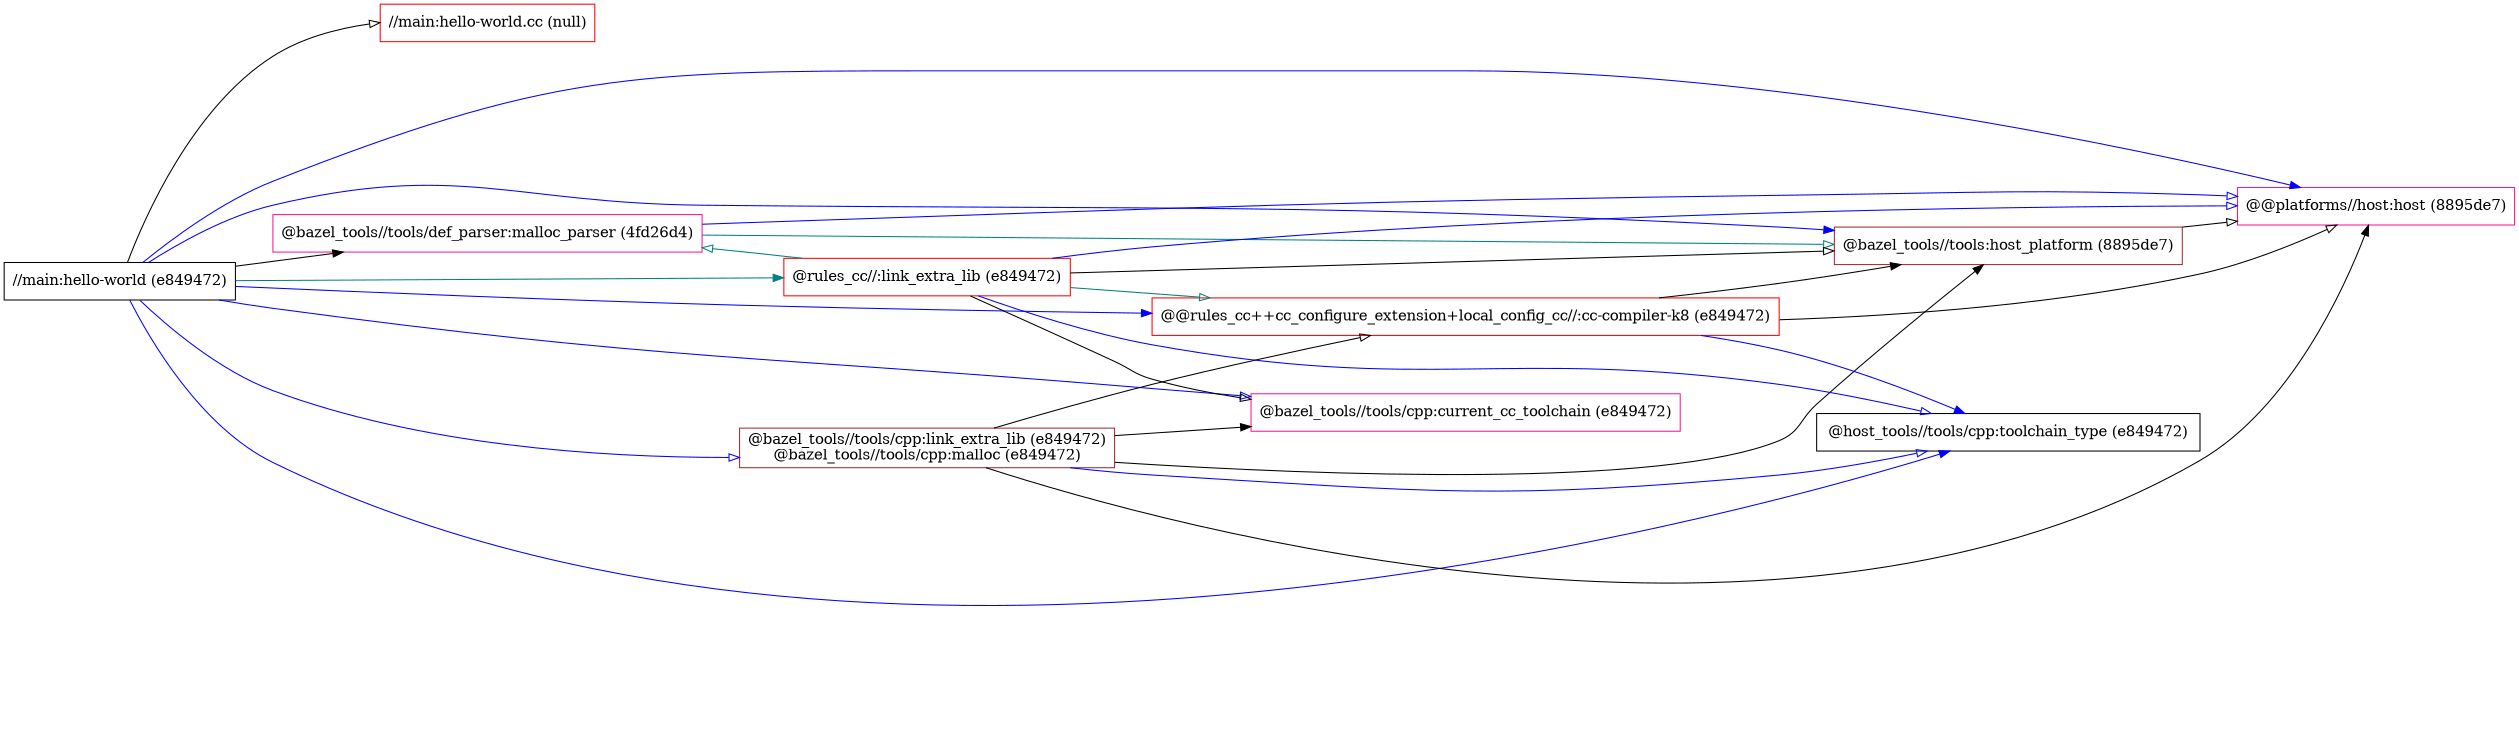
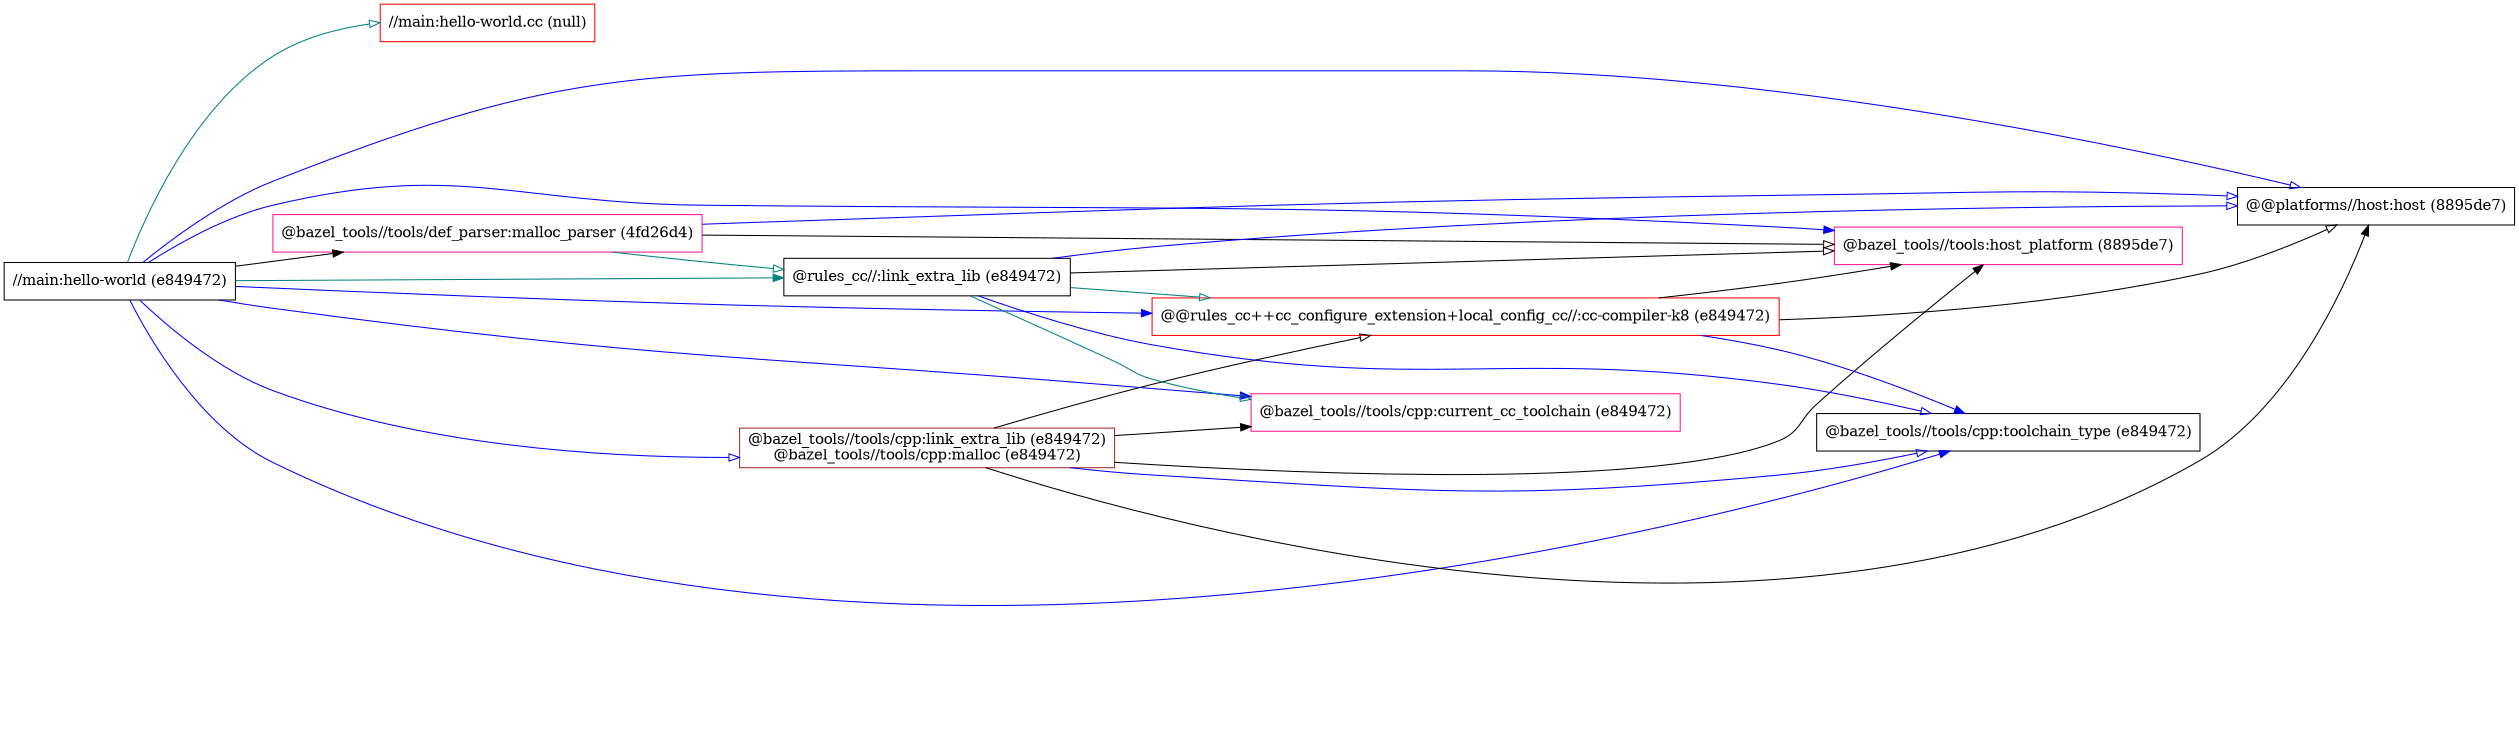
  digraph {
    rankdir=LR
    node [color=black shape=box]
    edge [arrowhead=onormal color=blue]
    "//main:hello-world.cc (null)" [color=red]
    "//main:hello-world (e849472)"
-   "@bazel_tools//tools:host_platform (8895de7)" [color=brown]
+   "@bazel_tools//tools:host_platform (8895de7)" [color=deeppink]
    "@bazel_tools//tools/cpp:current_cc_toolchain (e849472)" [color=deeppink]
    "@bazel_tools//tools/cpp:link_extra_lib (e849472)\n@bazel_tools//tools/cpp:malloc (e849472)" [color=brown]
-   "@bazel_tools//tools/cpp:toolchain_type (e849472)" [label="@host_tools//tools/cpp:toolchain_type (e849472)"]
+   "@bazel_tools//tools/cpp:toolchain_type (e849472)"
    n7 [color=deeppink label="@bazel_tools//tools/def_parser:malloc_parser (4fd26d4)"]
-   "@@platforms//host:host (8895de7)" [color=deeppink]
-   "@rules_cc//:link_extra_lib (e849472)" [color=red]
+   "@@platforms//host:host (8895de7)"
+   "@rules_cc//:link_extra_lib (e849472)"
    "@@rules_cc++cc_configure_extension+local_config_cc//:cc-compiler-k8 (e849472)" [color=red]
-   "//main:hello-world (e849472)" -> "//main:hello-world.cc (null)" [color=black]
+   "//main:hello-world (e849472)" -> "//main:hello-world.cc (null)" [color=teal]
    "//main:hello-world (e849472)" -> "@bazel_tools//tools:host_platform (8895de7)" [arrowhead=normal]
-   "//main:hello-world (e849472)" -> "@bazel_tools//tools/cpp:current_cc_toolchain (e849472)"
+   "//main:hello-world (e849472)" -> "@bazel_tools//tools/cpp:current_cc_toolchain (e849472)" [arrowhead=normal]
    "//main:hello-world (e849472)" -> "@bazel_tools//tools/cpp:link_extra_lib (e849472)\n@bazel_tools//tools/cpp:malloc (e849472)"
    "//main:hello-world (e849472)" -> "@bazel_tools//tools/cpp:toolchain_type (e849472)" [arrowhead=normal]
    "//main:hello-world (e849472)" -> n7 [arrowhead=normal color=black]
-   "//main:hello-world (e849472)" -> "@@platforms//host:host (8895de7)" [arrowhead=normal]
+   "//main:hello-world (e849472)" -> "@@platforms//host:host (8895de7)"
    "//main:hello-world (e849472)" -> "@rules_cc//:link_extra_lib (e849472)" [arrowhead=normal color=teal]
    "//main:hello-world (e849472)" -> "@@rules_cc++cc_configure_extension+local_config_cc//:cc-compiler-k8 (e849472)" [arrowhead=normal]
-   "@bazel_tools//tools:host_platform (8895de7)" -> "@@platforms//host:host (8895de7)" [color=black]
    "@bazel_tools//tools/cpp:link_extra_lib (e849472)\n@bazel_tools//tools/cpp:malloc (e849472)" -> "@bazel_tools//tools:host_platform (8895de7)" [arrowhead=normal color=black]
    "@bazel_tools//tools/cpp:link_extra_lib (e849472)\n@bazel_tools//tools/cpp:malloc (e849472)" -> "@bazel_tools//tools/cpp:current_cc_toolchain (e849472)" [arrowhead=normal color=black]
    "@bazel_tools//tools/cpp:link_extra_lib (e849472)\n@bazel_tools//tools/cpp:malloc (e849472)" -> "@bazel_tools//tools/cpp:toolchain_type (e849472)"
    "@bazel_tools//tools/cpp:link_extra_lib (e849472)\n@bazel_tools//tools/cpp:malloc (e849472)" -> "@@platforms//host:host (8895de7)" [arrowhead=normal color=black]
    "@bazel_tools//tools/cpp:link_extra_lib (e849472)\n@bazel_tools//tools/cpp:malloc (e849472)" -> "@@rules_cc++cc_configure_extension+local_config_cc//:cc-compiler-k8 (e849472)" [color=black]
-   n7 -> "@bazel_tools//tools:host_platform (8895de7)" [color=teal]
+   n7 -> "@bazel_tools//tools:host_platform (8895de7)" [color=black]
    n7 -> "@@platforms//host:host (8895de7)"
    "@rules_cc//:link_extra_lib (e849472)" -> "@bazel_tools//tools:host_platform (8895de7)" [color=black]
-   "@rules_cc//:link_extra_lib (e849472)" -> "@bazel_tools//tools/cpp:current_cc_toolchain (e849472)" [color=black]
+   "@rules_cc//:link_extra_lib (e849472)" -> "@bazel_tools//tools/cpp:current_cc_toolchain (e849472)" [color=teal]
    "@rules_cc//:link_extra_lib (e849472)" -> "@bazel_tools//tools/cpp:toolchain_type (e849472)"
-   "@rules_cc//:link_extra_lib (e849472)" -> n7 [color=teal]
+   n7 -> "@rules_cc//:link_extra_lib (e849472)" [color=teal]
    "@rules_cc//:link_extra_lib (e849472)" -> "@@platforms//host:host (8895de7)"
    "@rules_cc//:link_extra_lib (e849472)" -> "@@rules_cc++cc_configure_extension+local_config_cc//:cc-compiler-k8 (e849472)" [color=teal]
    "@@rules_cc++cc_configure_extension+local_config_cc//:cc-compiler-k8 (e849472)" -> "@bazel_tools//tools:host_platform (8895de7)" [arrowhead=normal color=black]
    "@@rules_cc++cc_configure_extension+local_config_cc//:cc-compiler-k8 (e849472)" -> "@bazel_tools//tools/cpp:toolchain_type (e849472)" [arrowhead=normal]
    "@@rules_cc++cc_configure_extension+local_config_cc//:cc-compiler-k8 (e849472)" -> "@@platforms//host:host (8895de7)" [color=black]
  }
